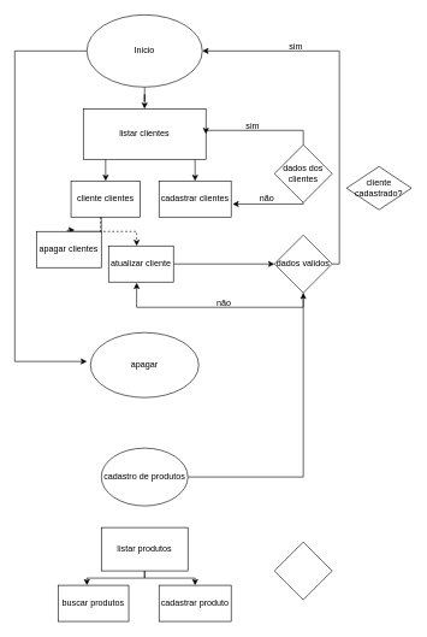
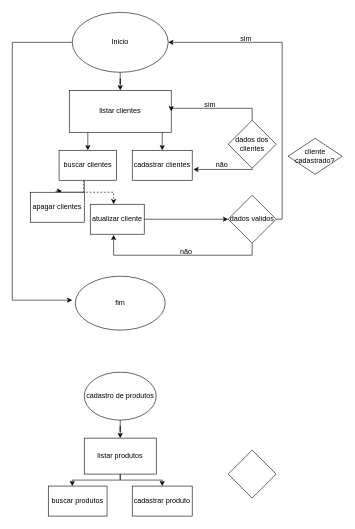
  <mxCell id="0" />
  <mxCell id="1" parent="0" />
  <mxCell id="2" value="" style="edgeStyle=orthogonalEdgeStyle;rounded=0;orthogonalLoop=1;jettySize=auto;html=1;" edge="1" parent="1" source="4" target="7"><mxGeometry relative="1" as="geometry" /></mxCell>
  <mxCell id="3" style="edgeStyle=orthogonalEdgeStyle;rounded=0;orthogonalLoop=1;jettySize=auto;html=1;" edge="1" parent="1" source="4"><mxGeometry relative="1" as="geometry"><mxPoint x="120" y="500" as="targetPoint" /><Array as="points"><mxPoint x="20" y="70" /><mxPoint x="20" y="500" /></Array></mxGeometry></mxCell>
  <mxCell id="4" value="Inicio" style="ellipse;whiteSpace=wrap;html=1;" vertex="1" parent="1"><mxGeometry x="120" y="20" width="160" height="100" as="geometry" /></mxCell>
  <mxCell id="5" value="" style="edgeStyle=orthogonalEdgeStyle;rounded=0;orthogonalLoop=1;jettySize=auto;html=1;" edge="1" parent="1" source="7" target="10"><mxGeometry relative="1" as="geometry"><Array as="points"><mxPoint x="270" y="230" /><mxPoint x="270" y="230" /></Array></mxGeometry></mxCell>
  <mxCell id="6" value="" style="edgeStyle=orthogonalEdgeStyle;rounded=0;orthogonalLoop=1;jettySize=auto;html=1;exitX=0.182;exitY=1;exitDx=0;exitDy=0;exitPerimeter=0;entryX=0.5;entryY=0;entryDx=0;entryDy=0;" edge="1" parent="1" source="7" target="9"><mxGeometry relative="1" as="geometry"><Array as="points" /></mxGeometry></mxCell>
  <mxCell id="7" value="listar clientes" style="rounded=0;whiteSpace=wrap;html=1;" vertex="1" parent="1"><mxGeometry x="115" y="150" width="170" height="70" as="geometry" /></mxCell>
  <mxCell id="8" style="edgeStyle=orthogonalEdgeStyle;rounded=0;orthogonalLoop=1;jettySize=auto;html=1;entryX=0.589;entryY=-0.04;entryDx=0;entryDy=0;entryPerimeter=0;" edge="1" parent="1" target="11"><mxGeometry relative="1" as="geometry"><mxPoint x="140" y="300" as="sourcePoint" /><Array as="points"><mxPoint x="140" y="320" /><mxPoint x="93" y="320" /></Array></mxGeometry></mxCell>
- <mxCell id="9" value="cliente clientes" style="rounded=0;whiteSpace=wrap;html=1;" vertex="1" parent="1"><mxGeometry x="98" y="250" width="96" height="50" as="geometry" /></mxCell>
+ <mxCell id="9" value="buscar clientes" style="rounded=0;whiteSpace=wrap;html=1;" vertex="1" parent="1"><mxGeometry x="98" y="250" width="96" height="50" as="geometry" /></mxCell>
  <mxCell id="10" value="cadastrar clientes" style="rounded=0;whiteSpace=wrap;html=1;" vertex="1" parent="1"><mxGeometry x="220" y="250" width="100" height="50" as="geometry" /></mxCell>
  <mxCell id="11" value="apagar clientes" style="rounded=0;whiteSpace=wrap;html=1;" vertex="1" parent="1"><mxGeometry x="50" y="320" width="90" height="50" as="geometry" /></mxCell>
  <mxCell id="12" style="edgeStyle=orthogonalEdgeStyle;rounded=0;orthogonalLoop=1;jettySize=auto;html=1;entryX=0;entryY=0.5;entryDx=0;entryDy=0;" edge="1" parent="1" source="13" target="20"><mxGeometry relative="1" as="geometry" /></mxCell>
  <mxCell id="13" value="atualizar cliente" style="rounded=0;whiteSpace=wrap;html=1;" vertex="1" parent="1"><mxGeometry x="150" y="340" width="90" height="50" as="geometry" /></mxCell>
  <mxCell id="14" style="edgeStyle=orthogonalEdgeStyle;rounded=0;orthogonalLoop=1;jettySize=auto;html=1;entryX=1;entryY=0.5;entryDx=0;entryDy=0;" edge="1" parent="1" source="15" target="7"><mxGeometry relative="1" as="geometry"><Array as="points"><mxPoint x="420" y="180" /><mxPoint x="285" y="180" /></Array></mxGeometry></mxCell>
  <mxCell id="15" value="dados dos clientes" style="rhombus;whiteSpace=wrap;html=1;" vertex="1" parent="1"><mxGeometry x="380" y="200" width="80" height="80" as="geometry" /></mxCell>
  <mxCell id="16" value="sim" style="text;html=1;align=center;verticalAlign=middle;whiteSpace=wrap;rounded=0;" vertex="1" parent="1"><mxGeometry x="320" y="160" width="60" height="30" as="geometry" /></mxCell>
  <mxCell id="17" style="edgeStyle=orthogonalEdgeStyle;rounded=0;orthogonalLoop=1;jettySize=auto;html=1;entryX=1.02;entryY=0.64;entryDx=0;entryDy=0;entryPerimeter=0;exitX=0.5;exitY=1;exitDx=0;exitDy=0;" edge="1" parent="1" source="15" target="10"><mxGeometry relative="1" as="geometry"><Array as="points"><mxPoint x="420" y="282" /></Array></mxGeometry></mxCell>
  <mxCell id="18" value="não" style="text;html=1;align=center;verticalAlign=middle;whiteSpace=wrap;rounded=0;" vertex="1" parent="1"><mxGeometry x="340" y="260" width="60" height="30" as="geometry" /></mxCell>
  <mxCell id="19" style="edgeStyle=orthogonalEdgeStyle;rounded=0;orthogonalLoop=1;jettySize=auto;html=1;entryX=1;entryY=0.5;entryDx=0;entryDy=0;exitX=1;exitY=0.5;exitDx=0;exitDy=0;" edge="1" parent="1" source="20" target="4"><mxGeometry relative="1" as="geometry"><Array as="points"><mxPoint x="470" y="365" /><mxPoint x="470" y="70" /></Array></mxGeometry></mxCell>
  <mxCell id="20" value="dados validos" style="rhombus;whiteSpace=wrap;html=1;" vertex="1" parent="1"><mxGeometry x="380" y="325" width="80" height="80" as="geometry" /></mxCell>
  <mxCell id="21" value="sim" style="text;html=1;align=center;verticalAlign=middle;whiteSpace=wrap;rounded=0;" vertex="1" parent="1"><mxGeometry x="380" y="50" width="60" height="30" as="geometry" /></mxCell>
  <mxCell id="22" style="edgeStyle=orthogonalEdgeStyle;rounded=0;orthogonalLoop=1;jettySize=auto;html=1;entryX=0.433;entryY=1.02;entryDx=0;entryDy=0;entryPerimeter=0;exitX=0.5;exitY=1;exitDx=0;exitDy=0;" edge="1" parent="1" source="20" target="13"><mxGeometry relative="1" as="geometry" /></mxCell>
  <mxCell id="23" value="não" style="text;html=1;align=center;verticalAlign=middle;whiteSpace=wrap;rounded=0;" vertex="1" parent="1"><mxGeometry x="280" y="405" width="60" height="30" as="geometry" /></mxCell>
  <mxCell id="24" style="edgeStyle=orthogonalEdgeStyle;rounded=0;orthogonalLoop=1;jettySize=auto;html=1;entryX=0.433;entryY=0;entryDx=0;entryDy=0;entryPerimeter=0;exitX=0.427;exitY=1;exitDx=0;exitDy=0;exitPerimeter=0;dashed=1;" edge="1" parent="1" source="9" target="13"><mxGeometry relative="1" as="geometry" /></mxCell>
- <mxCell id="25" value="apagar" style="ellipse;whiteSpace=wrap;html=1;" vertex="1" parent="1"><mxGeometry x="125" y="460" width="150" height="90" as="geometry" /></mxCell>
- <mxCell id="26" value="" style="edgeStyle=orthogonalEdgeStyle;rounded=0;orthogonalLoop=1;jettySize=auto;html=1;" edge="1" parent="1" source="27" target="20"><mxGeometry relative="1" as="geometry" /></mxCell>
+ <mxCell id="25" value="fim" style="ellipse;whiteSpace=wrap;html=1;" vertex="1" parent="1"><mxGeometry x="125" y="460" width="150" height="90" as="geometry" /></mxCell>
+ <mxCell id="26" value="" style="edgeStyle=orthogonalEdgeStyle;rounded=0;orthogonalLoop=1;jettySize=auto;html=1;" edge="1" parent="1" source="27" target="29"><mxGeometry relative="1" as="geometry" /></mxCell>
  <mxCell id="27" value="cadastro de produtos" style="ellipse;whiteSpace=wrap;html=1;" vertex="1" parent="1"><mxGeometry x="140" y="620" width="120" height="80" as="geometry" /></mxCell>
  <mxCell id="28" style="edgeStyle=orthogonalEdgeStyle;rounded=0;orthogonalLoop=1;jettySize=auto;html=1;entryX=0.5;entryY=0;entryDx=0;entryDy=0;" edge="1" parent="1" source="29" target="30"><mxGeometry relative="1" as="geometry"><Array as="points"><mxPoint x="200" y="800" /><mxPoint x="270" y="800" /></Array></mxGeometry></mxCell>
  <mxCell id="29" value="listar produtos" style="rounded=0;whiteSpace=wrap;html=1;" vertex="1" parent="1"><mxGeometry x="140" y="730" width="120" height="60" as="geometry" /></mxCell>
  <mxCell id="30" value="cadastrar produto" style="rounded=0;whiteSpace=wrap;html=1;" vertex="1" parent="1"><mxGeometry x="220" y="810" width="100" height="50" as="geometry" /></mxCell>
  <mxCell id="31" value="buscar produtos" style="rounded=0;whiteSpace=wrap;html=1;" vertex="1" parent="1"><mxGeometry x="80" y="810" width="98" height="50" as="geometry" /></mxCell>
  <mxCell id="32" style="edgeStyle=orthogonalEdgeStyle;rounded=0;orthogonalLoop=1;jettySize=auto;html=1;" edge="1" parent="1" source="29"><mxGeometry relative="1" as="geometry"><mxPoint x="120" y="810" as="targetPoint" /><Array as="points"><mxPoint x="200" y="800" /><mxPoint x="120" y="800" /></Array></mxGeometry></mxCell>
  <mxCell id="33" value="" style="rhombus;whiteSpace=wrap;html=1;" vertex="1" parent="1"><mxGeometry x="380" y="750" width="80" height="80" as="geometry" /></mxCell>
  <mxCell id="34" value="cliente cadastrado?" style="rhombus;whiteSpace=wrap;html=1;" vertex="1" parent="1"><mxGeometry x="480" y="230" width="90" height="60" as="geometry" /></mxCell>
